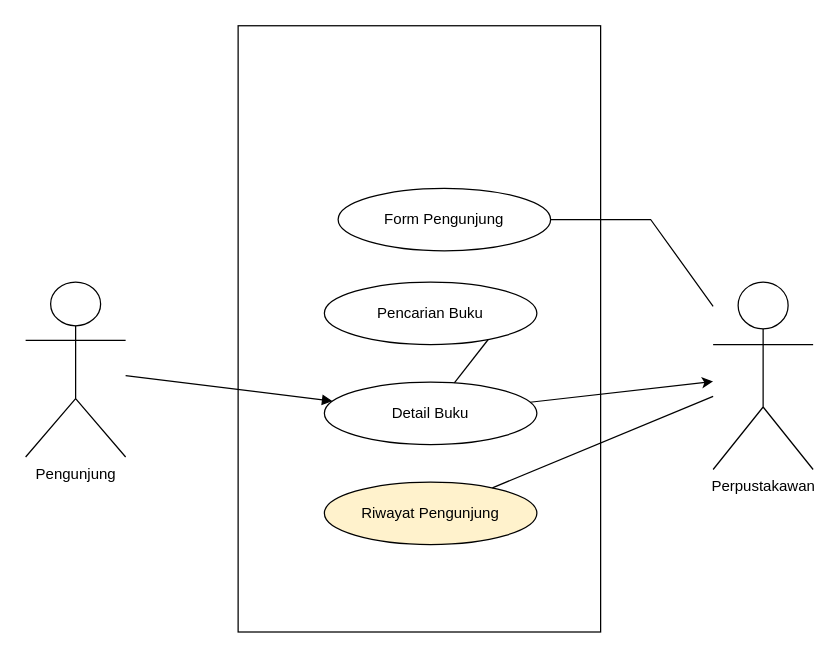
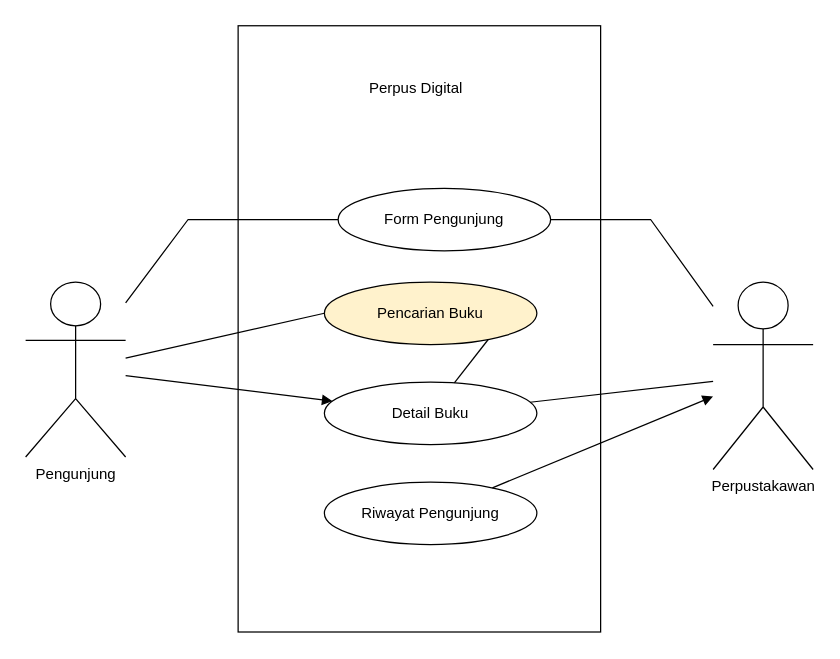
  <mxCell id="0" />
  <mxCell id="1" parent="0" />
  <mxCell id="2" value="" style="rounded=0;whiteSpace=wrap;html=1;" vertex="1" parent="1"><mxGeometry x="190" y="20" width="290" height="485" as="geometry" /></mxCell>
+ <mxCell id="3" value="Perpus Digital" style="text;html=1;strokeColor=none;fillColor=none;align=center;verticalAlign=middle;whiteSpace=wrap;rounded=0;" vertex="1" parent="1"><mxGeometry x="290" y="55" width="85" height="30" as="geometry" /></mxCell>
  <mxCell id="4" value="Form Pengunjung" style="ellipse;whiteSpace=wrap;html=1;" vertex="1" parent="1"><mxGeometry x="270" y="150" width="170" height="50" as="geometry" /></mxCell>
- <mxCell id="5" value="Pencarian Buku" style="ellipse;whiteSpace=wrap;html=1;" vertex="1" parent="1"><mxGeometry x="259" y="225" width="170" height="50" as="geometry" /></mxCell>
+ <mxCell id="5" value="Pencarian Buku" style="ellipse;whiteSpace=wrap;html=1;fillColor=#fff2cc;" vertex="1" parent="1"><mxGeometry x="259" y="225" width="170" height="50" as="geometry" /></mxCell>
  <mxCell id="6" value="Detail Buku" style="ellipse;whiteSpace=wrap;html=1;" vertex="1" parent="1"><mxGeometry x="259" y="305" width="170" height="50" as="geometry" /></mxCell>
- <mxCell id="7" value="Riwayat Pengunjung" style="ellipse;whiteSpace=wrap;html=1;fillColor=#fff2cc;" vertex="1" parent="1"><mxGeometry x="259" y="385" width="170" height="50" as="geometry" /></mxCell>
+ <mxCell id="7" value="Riwayat Pengunjung" style="ellipse;whiteSpace=wrap;html=1;" vertex="1" parent="1"><mxGeometry x="259" y="385" width="170" height="50" as="geometry" /></mxCell>
  <mxCell id="8" value="Pengunjung" style="shape=umlActor;verticalLabelPosition=bottom;verticalAlign=top;html=1;outlineConnect=0;" vertex="1" parent="1"><mxGeometry x="20" y="225" width="80" height="140" as="geometry" /></mxCell>
+ <mxCell id="9" value="" style="endArrow=none;html=1;rounded=0;entryX=0;entryY=0.5;entryDx=0;entryDy=0;" edge="1" parent="1" source="8" target="4"><mxGeometry width="50" height="50" relative="1" as="geometry"><mxPoint x="320" y="325" as="sourcePoint" /><mxPoint x="370" y="275" as="targetPoint" /><Array as="points"><mxPoint x="150" y="175" /></Array></mxGeometry></mxCell>
+ <mxCell id="10" value="" style="endArrow=none;html=1;rounded=0;exitX=0;exitY=0.5;exitDx=0;exitDy=0;" edge="1" parent="1" source="5" target="8"><mxGeometry width="50" height="50" relative="1" as="geometry"><mxPoint x="320" y="325" as="sourcePoint" /><mxPoint x="370" y="275" as="targetPoint" /></mxGeometry></mxCell>
  <mxCell id="11" value="" style="endArrow=block;html=1;rounded=0;" edge="1" parent="1" source="8" target="6"><mxGeometry width="50" height="50" relative="1" as="geometry"><mxPoint x="320" y="325" as="sourcePoint" /><mxPoint x="370" y="275" as="targetPoint" /></mxGeometry></mxCell>
  <mxCell id="12" value="Perpustakawan&lt;br&gt;" style="shape=umlActor;verticalLabelPosition=bottom;verticalAlign=top;html=1;outlineConnect=0;" vertex="1" parent="1"><mxGeometry x="570" y="225" width="80" height="150" as="geometry" /></mxCell>
  <mxCell id="13" value="" style="endArrow=none;html=1;rounded=0;" edge="1" parent="1" source="4" target="12"><mxGeometry width="50" height="50" relative="1" as="geometry"><mxPoint x="320" y="325" as="sourcePoint" /><mxPoint x="370" y="275" as="targetPoint" /><Array as="points"><mxPoint x="520" y="175" /></Array></mxGeometry></mxCell>
  <mxCell id="14" value="" style="endArrow=none;html=1;rounded=0;exitX=0.771;exitY=0.92;exitDx=0;exitDy=0;exitPerimeter=0;" edge="1" parent="1" source="5" target="6"><mxGeometry width="50" height="50" relative="1" as="geometry"><mxPoint x="320" y="325" as="sourcePoint" /><mxPoint x="370" y="275" as="targetPoint" /></mxGeometry></mxCell>
- <mxCell id="15" value="" style="endArrow=classic;html=1;rounded=0;" edge="1" parent="1" source="6" target="12"><mxGeometry width="50" height="50" relative="1" as="geometry"><mxPoint x="210" y="325" as="sourcePoint" /><mxPoint x="260" y="275" as="targetPoint" /></mxGeometry></mxCell>
- <mxCell id="16" value="" style="endArrow=none;html=1;rounded=0;" edge="1" parent="1" source="7" target="12"><mxGeometry width="50" height="50" relative="1" as="geometry"><mxPoint x="210" y="325" as="sourcePoint" /><mxPoint x="260" y="275" as="targetPoint" /></mxGeometry></mxCell>
+ <mxCell id="15" value="" style="endArrow=none;html=1;rounded=0;" edge="1" parent="1" source="6" target="12"><mxGeometry width="50" height="50" relative="1" as="geometry"><mxPoint x="210" y="325" as="sourcePoint" /><mxPoint x="260" y="275" as="targetPoint" /></mxGeometry></mxCell>
+ <mxCell id="16" value="" style="endArrow=block;html=1;rounded=0;" edge="1" parent="1" source="7" target="12"><mxGeometry width="50" height="50" relative="1" as="geometry"><mxPoint x="210" y="325" as="sourcePoint" /><mxPoint x="260" y="275" as="targetPoint" /></mxGeometry></mxCell>
